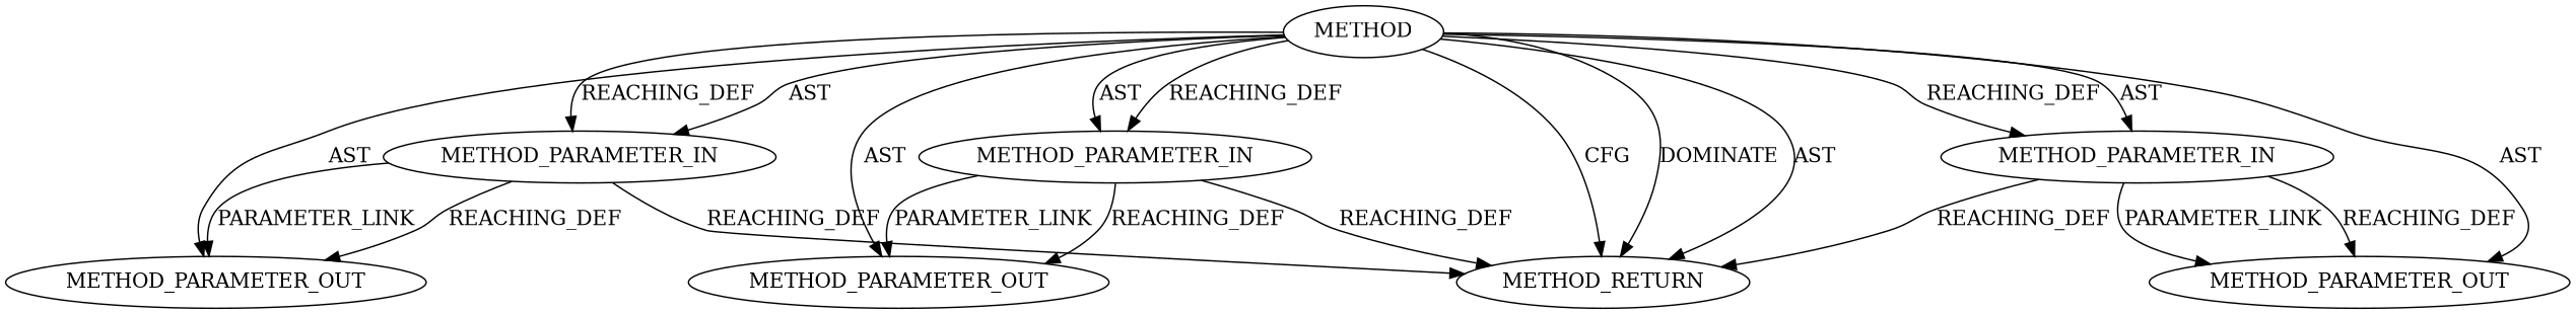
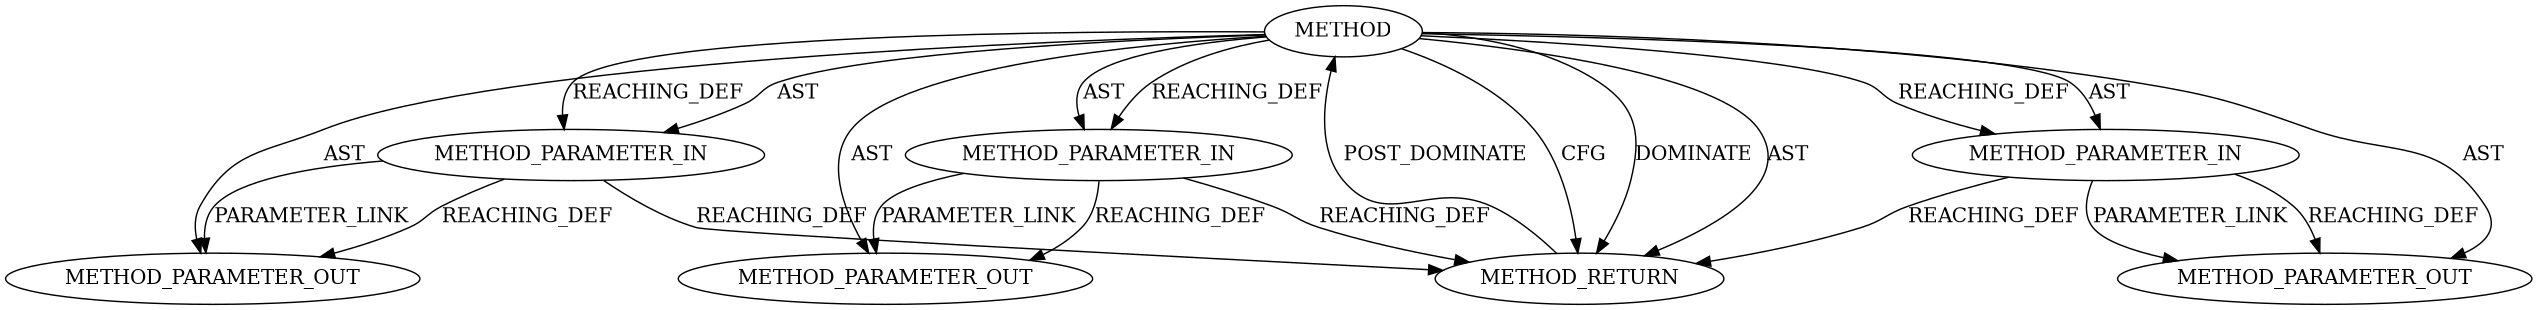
  digraph {
    node [CODE=p3 NAME=p3 ORDER=2 EVALUATION_STRATEGY=BY_VALUE IS_VARIADIC=false TYPE_FULL_NAME=ANY]
    n1 [AST_PARENT_FULL_NAME="<global>" AST_PARENT_TYPE=NAMESPACE_BLOCK CODE="<empty>" FILENAME="<empty>" FULL_NAME=RSMBLY_BITMASK_MARK IS_EXTERNAL=true NAME=RSMBLY_BITMASK_MARK ORDER=0 label=METHOD EVALUATION_STRATEGY="" IS_VARIADIC="" TYPE_FULL_NAME=""]
    n2 [INDEX=3 ORDER=3 label=METHOD_PARAMETER_OUT]
    n3 [CODE=p1 INDEX=1 NAME=p1 ORDER=1 label=METHOD_PARAMETER_OUT]
    n4 [CODE=RET label=METHOD_RETURN NAME="" IS_VARIADIC=""]
    n5 [CODE=p2 INDEX=2 NAME=p2 label=METHOD_PARAMETER_IN]
    n6 [CODE=p2 INDEX=2 NAME=p2 label=METHOD_PARAMETER_OUT]
    n7 [INDEX=3 ORDER=3 label=METHOD_PARAMETER_IN]
    n8 [CODE=p1 INDEX=1 NAME=p1 ORDER=1 label=METHOD_PARAMETER_IN]
    n1 -> n2 [label=AST]
    n1 -> n3 [label=AST]
    n1 -> n4 [label=DOMINATE]
    n1 -> n4 [label=AST]
    n1 -> n4 [label=CFG]
    n1 -> n5 [label=REACHING_DEF]
    n1 -> n5 [label=AST]
    n1 -> n6 [label=AST]
    n1 -> n7 [label=REACHING_DEF]
    n1 -> n7 [label=AST]
    n1 -> n8 [label=REACHING_DEF]
    n1 -> n8 [label=AST]
+   n4 -> n1 [label=POST_DOMINATE]
    n5 -> n4 [VARIABLE=p2 label=REACHING_DEF]
    n5 -> n6 [label=PARAMETER_LINK]
    n5 -> n6 [VARIABLE=p2 label=REACHING_DEF]
    n7 -> n2 [VARIABLE=p3 label=REACHING_DEF]
    n7 -> n2 [label=PARAMETER_LINK]
    n7 -> n4 [VARIABLE=p3 label=REACHING_DEF]
    n8 -> n3 [VARIABLE=p1 label=REACHING_DEF]
    n8 -> n3 [label=PARAMETER_LINK]
    n8 -> n4 [VARIABLE=p1 label=REACHING_DEF]
  }
